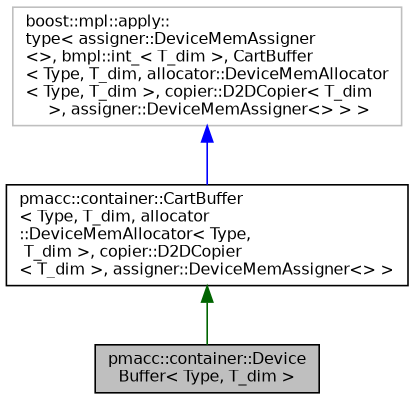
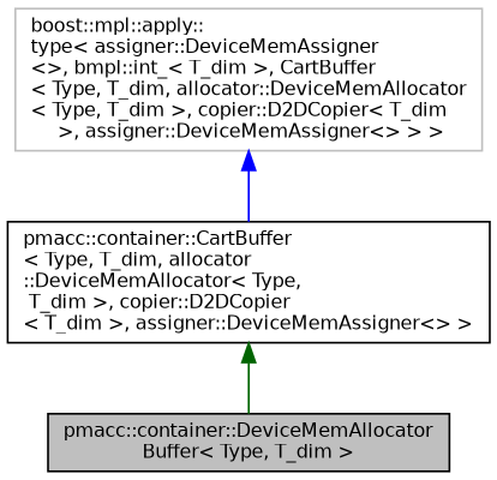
  digraph {
    rankdir=TB
    node [color=black fillcolor=white fontname=Helvetica fontsize=10 shape=record style=filled]
    edge [dir=back fontname=Helvetica fontsize=10 labelfontname=Helvetica labelfontsize=10 style=solid]
-   n1 [fillcolor=grey75 fontcolor=black height=0.2 label="pmacc::container::Device\lBuffer\< Type, T_dim \>" width=0.4]
+   n1 [fillcolor=grey75 fontcolor=black height=0.2 label="pmacc::container::DeviceMemAllocator\lBuffer\< Type, T_dim \>" width=0.4]
    n2 [height=0.2 label="pmacc::container::CartBuffer\l\< Type, T_dim, allocator\l::DeviceMemAllocator\< Type,\l T_dim \>, copier::D2DCopier\l\< T_dim \>, assigner::DeviceMemAssigner\<\> \>" width=0.4]
    n3 [color=grey75 height=0.2 label="boost::mpl::apply::\ltype\< assigner::DeviceMemAssigner\l\<\>, bmpl::int_\< T_dim \>, CartBuffer\l\< Type, T_dim, allocator::DeviceMemAllocator\l\< Type, T_dim \>, copier::D2DCopier\< T_dim\l \>, assigner::DeviceMemAssigner\<\> \> \>" width=0.4]
    n2 -> n1 [color=darkgreen]
    n3 -> n2 [color=blue]
  }
